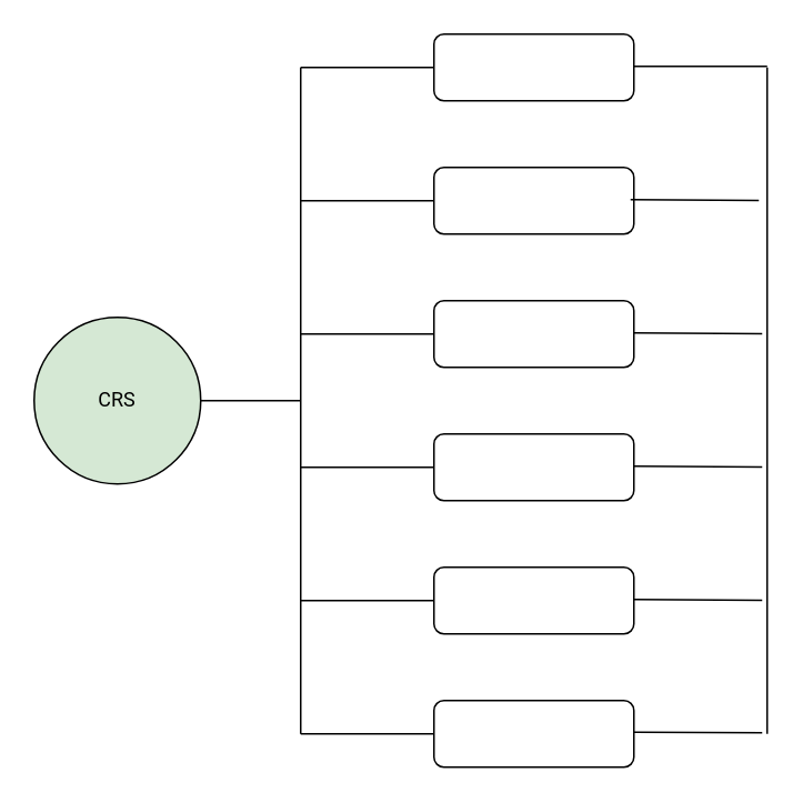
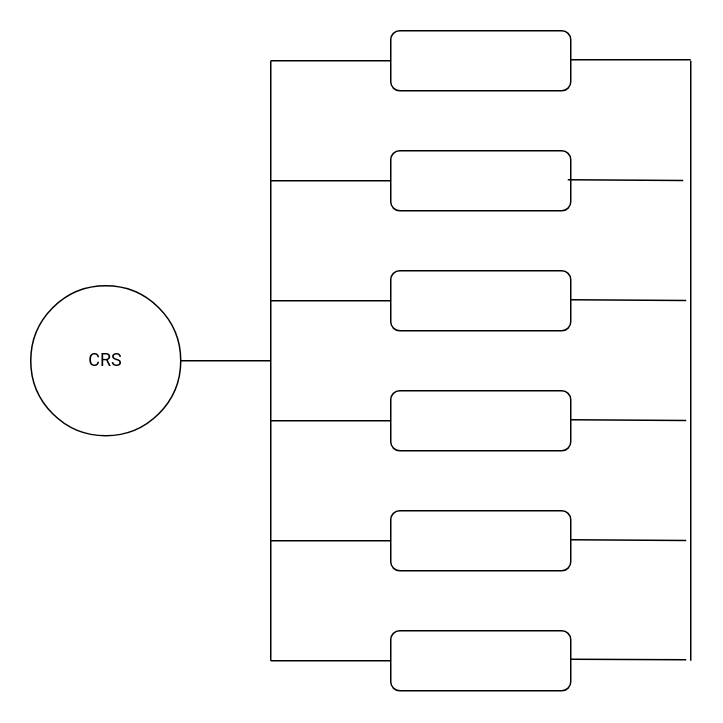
  <mxCell id="0" style=";html=1;" />
  <mxCell id="1" style=";html=1;" parent="0" />
- <mxCell id="2" value="&lt;font face=&quot;roboto&quot; data-font-src=&quot;https://fonts.googleapis.com/css?family=roboto&quot;&gt;CRS&lt;/font&gt;" style="ellipse;whiteSpace=wrap;html=1;aspect=fixed;fillColor=#d5e8d4;" vertex="1" parent="1"><mxGeometry x="20" y="190" width="100" height="100" as="geometry" /></mxCell>
+ <mxCell id="2" value="&lt;font face=&quot;roboto&quot; data-font-src=&quot;https://fonts.googleapis.com/css?family=roboto&quot;&gt;CRS&lt;/font&gt;" style="ellipse;whiteSpace=wrap;html=1;aspect=fixed;" vertex="1" parent="1"><mxGeometry x="20" y="190" width="100" height="100" as="geometry" /></mxCell>
  <mxCell id="3" value="" style="endArrow=none;html=1;" edge="1" parent="1"><mxGeometry width="50" height="50" relative="1" as="geometry"><mxPoint x="120" y="240" as="sourcePoint" /><mxPoint x="180" y="240" as="targetPoint" /></mxGeometry></mxCell>
  <mxCell id="4" value="" style="endArrow=none;html=1;" edge="1" parent="1"><mxGeometry width="50" height="50" relative="1" as="geometry"><mxPoint x="180" y="440" as="sourcePoint" /><mxPoint x="180" y="40" as="targetPoint" /></mxGeometry></mxCell>
  <mxCell id="5" value="" style="endArrow=none;html=1;" edge="1" parent="1"><mxGeometry width="50" height="50" relative="1" as="geometry"><mxPoint x="180" y="40" as="sourcePoint" /><mxPoint x="260" y="40" as="targetPoint" /></mxGeometry></mxCell>
  <mxCell id="6" value="" style="endArrow=none;html=1;" edge="1" parent="1"><mxGeometry width="50" height="50" relative="1" as="geometry"><mxPoint x="180" y="120" as="sourcePoint" /><mxPoint x="260" y="120" as="targetPoint" /></mxGeometry></mxCell>
  <mxCell id="7" value="" style="endArrow=none;html=1;" edge="1" parent="1"><mxGeometry width="50" height="50" relative="1" as="geometry"><mxPoint x="180" y="360" as="sourcePoint" /><mxPoint x="260" y="360" as="targetPoint" /></mxGeometry></mxCell>
  <mxCell id="8" value="" style="endArrow=none;html=1;" edge="1" parent="1"><mxGeometry width="50" height="50" relative="1" as="geometry"><mxPoint x="180" y="280" as="sourcePoint" /><mxPoint x="260" y="280" as="targetPoint" /></mxGeometry></mxCell>
  <mxCell id="9" value="" style="endArrow=none;html=1;" edge="1" parent="1"><mxGeometry width="50" height="50" relative="1" as="geometry"><mxPoint x="180" y="200" as="sourcePoint" /><mxPoint x="260" y="200" as="targetPoint" /></mxGeometry></mxCell>
  <mxCell id="10" value="" style="endArrow=none;html=1;" edge="1" parent="1"><mxGeometry width="50" height="50" relative="1" as="geometry"><mxPoint x="180" y="440" as="sourcePoint" /><mxPoint x="260" y="440" as="targetPoint" /></mxGeometry></mxCell>
  <mxCell id="11" value="" style="rounded=1;whiteSpace=wrap;html=1;" vertex="1" parent="1"><mxGeometry x="260" y="20" width="120" height="40" as="geometry" /></mxCell>
  <mxCell id="12" value="" style="rounded=1;whiteSpace=wrap;html=1;" vertex="1" parent="1"><mxGeometry x="260" y="100" width="120" height="40" as="geometry" /></mxCell>
  <mxCell id="13" value="" style="rounded=1;whiteSpace=wrap;html=1;" vertex="1" parent="1"><mxGeometry x="260" y="180" width="120" height="40" as="geometry" /></mxCell>
  <mxCell id="14" value="" style="rounded=1;whiteSpace=wrap;html=1;" vertex="1" parent="1"><mxGeometry x="260" y="260" width="120" height="40" as="geometry" /></mxCell>
  <mxCell id="15" value="" style="rounded=1;whiteSpace=wrap;html=1;" vertex="1" parent="1"><mxGeometry x="260" y="340" width="120" height="40" as="geometry" /></mxCell>
  <mxCell id="16" value="" style="rounded=1;whiteSpace=wrap;html=1;" vertex="1" parent="1"><mxGeometry x="260" y="420" width="120" height="40" as="geometry" /></mxCell>
  <mxCell id="17" value="" style="endArrow=none;html=1;" edge="1" parent="1"><mxGeometry width="50" height="50" relative="1" as="geometry"><mxPoint x="460" y="440" as="sourcePoint" /><mxPoint x="460" y="40" as="targetPoint" /></mxGeometry></mxCell>
  <mxCell id="18" value="" style="endArrow=none;html=1;" edge="1" parent="1"><mxGeometry width="50" height="50" relative="1" as="geometry"><mxPoint x="380" y="39.41" as="sourcePoint" /><mxPoint x="460" y="39.41" as="targetPoint" /></mxGeometry></mxCell>
  <mxCell id="19" value="" style="endArrow=none;html=1;" edge="1" parent="1"><mxGeometry width="50" height="50" relative="1" as="geometry"><mxPoint x="380" y="439" as="sourcePoint" /><mxPoint x="457" y="439.41" as="targetPoint" /></mxGeometry></mxCell>
  <mxCell id="20" value="" style="endArrow=none;html=1;" edge="1" parent="1"><mxGeometry width="50" height="50" relative="1" as="geometry"><mxPoint x="378" y="119.41" as="sourcePoint" /><mxPoint x="455" y="119.82" as="targetPoint" /></mxGeometry></mxCell>
  <mxCell id="21" value="" style="endArrow=none;html=1;" edge="1" parent="1"><mxGeometry width="50" height="50" relative="1" as="geometry"><mxPoint x="380" y="199.41" as="sourcePoint" /><mxPoint x="457" y="199.82" as="targetPoint" /></mxGeometry></mxCell>
  <mxCell id="22" value="" style="endArrow=none;html=1;" edge="1" parent="1"><mxGeometry width="50" height="50" relative="1" as="geometry"><mxPoint x="380" y="279.41" as="sourcePoint" /><mxPoint x="457" y="279.82" as="targetPoint" /></mxGeometry></mxCell>
  <mxCell id="23" value="" style="endArrow=none;html=1;" edge="1" parent="1"><mxGeometry width="50" height="50" relative="1" as="geometry"><mxPoint x="380" y="359.41" as="sourcePoint" /><mxPoint x="457" y="359.82" as="targetPoint" /></mxGeometry></mxCell>
